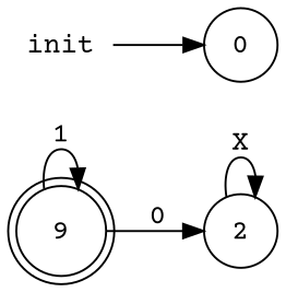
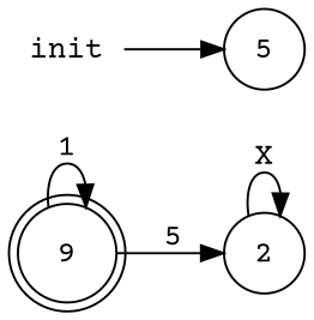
  digraph {
    fontname="Courier Prime"
    rankdir=LR
    node [fontname="Courier Prime" shape=circle]
    edge [fontname="Courier Prime"]
    n1 [height=.5 label=9 shape=doublecircle width=.5]
    2 [height=.5 width=.5]
-   0 [height=.5 width=.5]
+   0 [height=.5 width=.5 label=5]
    init [height=.5 shape=plaintext width=.5]
    n1 -> n1 [label=1]
-   n1 -> 2 [label=0]
+   n1 -> 2 [label=5]
    2 -> 2 [label=X]
    init -> 0
  }
